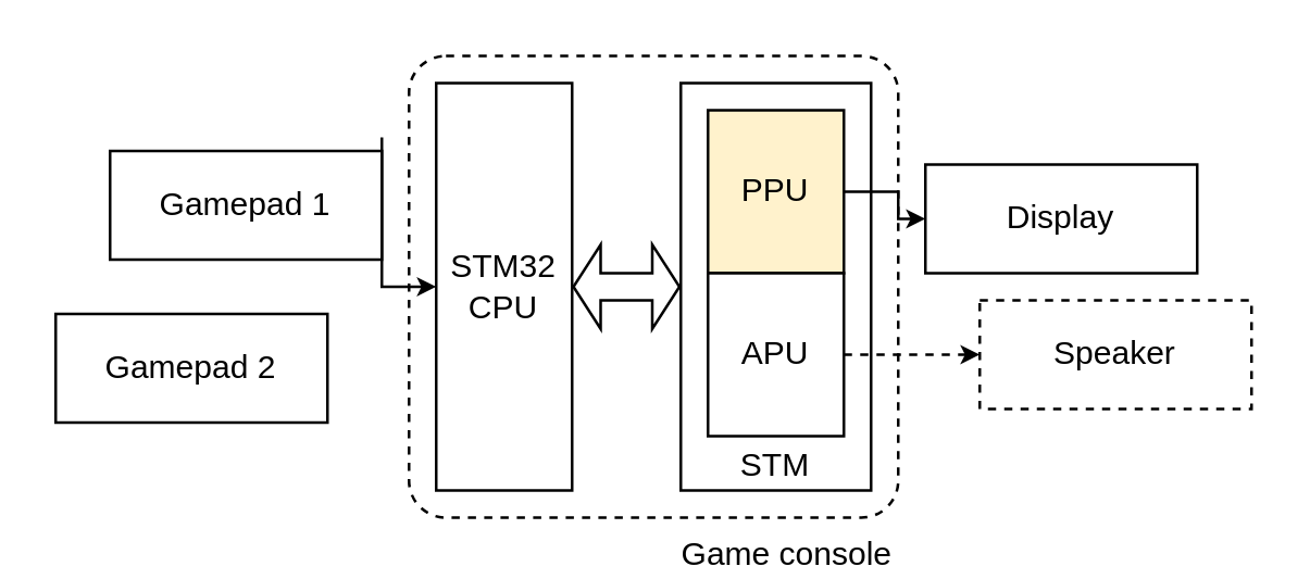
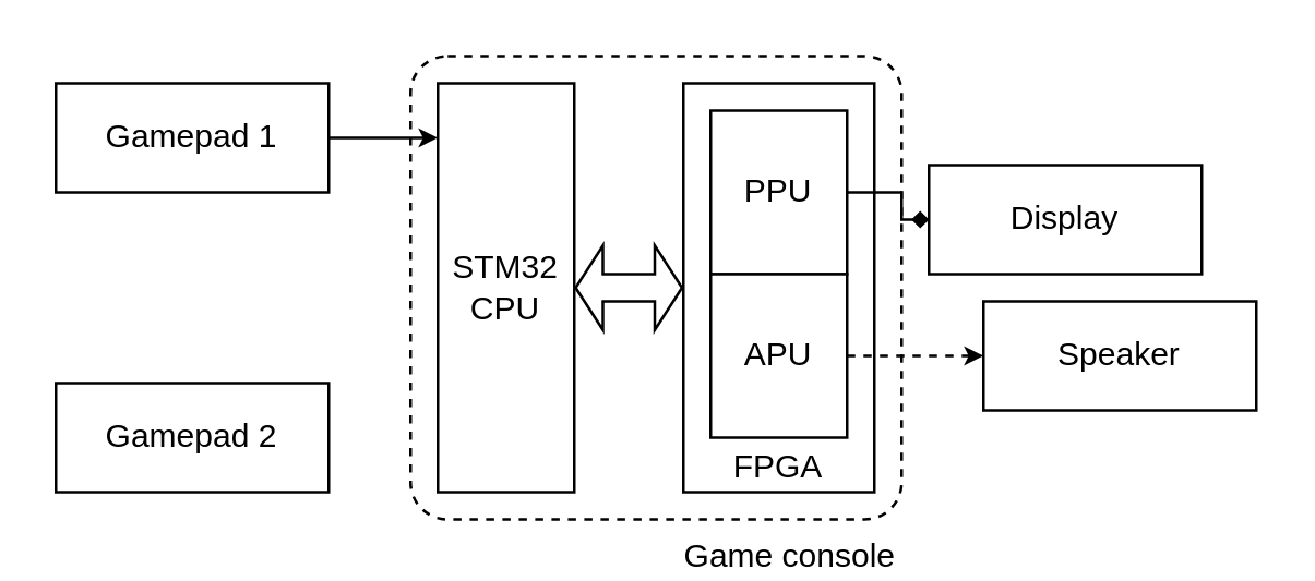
  <mxCell id="0" />
  <mxCell id="1" parent="0" />
  <mxCell id="2" value="Game console" style="rounded=1;whiteSpace=wrap;html=1;fillColor=none;dashed=1;arcSize=8;align=right;verticalAlign=top;labelPosition=center;verticalLabelPosition=bottom;movable=1;resizable=1;rotatable=1;deletable=1;editable=1;connectable=1;" vertex="1" parent="1"><mxGeometry x="150" width="180" height="170" as="geometry" y="20" /></mxCell>
  <mxCell id="3" style="edgeStyle=orthogonalEdgeStyle;rounded=0;orthogonalLoop=1;jettySize=auto;html=1;shape=flexArrow;startArrow=block;endSize=3;startSize=3;strokeWidth=1;" edge="1" parent="1" source="4" target="9"><mxGeometry relative="1" as="geometry" /></mxCell>
  <mxCell id="4" value="STM32 CPU" style="rounded=0;whiteSpace=wrap;html=1;" vertex="1" parent="1"><mxGeometry x="160" y="30" width="50" height="150" as="geometry" /></mxCell>
  <mxCell id="5" style="edgeStyle=orthogonalEdgeStyle;rounded=0;orthogonalLoop=1;jettySize=auto;html=1;strokeWidth=1;startArrow=none;startFill=0;endSize=4;startSize=4;" edge="1" parent="1" source="6" target="4"><mxGeometry relative="1" as="geometry"><Array as="points"><mxPoint x="140" y="50" /><mxPoint x="140" y="50" /></Array></mxGeometry></mxCell>
- <mxCell id="6" value="Gamepad 1" style="rounded=0;whiteSpace=wrap;html=1;" vertex="1" parent="1"><mxGeometry x="40" y="55" width="100" height="40" as="geometry" /></mxCell>
- <mxCell id="7" value="Gamepad 2" style="rounded=0;whiteSpace=wrap;html=1;glass=0;" vertex="1" parent="1"><mxGeometry x="20" y="115" width="100" height="40" as="geometry" /></mxCell>
+ <mxCell id="6" value="Gamepad 1" style="rounded=0;whiteSpace=wrap;html=1;" vertex="1" parent="1"><mxGeometry y="30" width="100" height="40" as="geometry" x="20" /></mxCell>
+ <mxCell id="7" value="Gamepad 2" style="rounded=0;whiteSpace=wrap;html=1;glass=0;" vertex="1" parent="1"><mxGeometry y="140" width="100" height="40" as="geometry" x="20" /></mxCell>
  <mxCell id="8" value="Display" style="rounded=0;whiteSpace=wrap;html=1;" vertex="1" parent="1"><mxGeometry x="340" y="60" width="100" height="40" as="geometry" /></mxCell>
- <mxCell id="9" value="STM" style="rounded=0;whiteSpace=wrap;html=1;verticalAlign=bottom;" vertex="1" parent="1"><mxGeometry x="250" y="30" width="70" height="150" as="geometry" /></mxCell>
- <mxCell id="10" value="Speaker" style="rounded=0;whiteSpace=wrap;html=1;dashed=1;" vertex="1" parent="1"><mxGeometry x="360" y="110" width="100" height="40" as="geometry" /></mxCell>
- <mxCell id="11" style="edgeStyle=orthogonalEdgeStyle;rounded=0;orthogonalLoop=1;jettySize=auto;html=1;strokeWidth=1;startArrow=none;startFill=0;endSize=4;startSize=4;" edge="1" parent="1" source="12" target="8"><mxGeometry relative="1" as="geometry" /></mxCell>
- <mxCell id="12" value="PPU" style="rounded=0;whiteSpace=wrap;html=1;fillColor=#fff2cc;" vertex="1" parent="1"><mxGeometry x="260" y="40" width="50" height="60" as="geometry" /></mxCell>
+ <mxCell id="9" value="FPGA" style="rounded=0;whiteSpace=wrap;html=1;verticalAlign=bottom;" vertex="1" parent="1"><mxGeometry x="250" y="30" width="70" height="150" as="geometry" /></mxCell>
+ <mxCell id="10" value="Speaker" style="rounded=0;whiteSpace=wrap;html=1;" vertex="1" parent="1"><mxGeometry x="360" y="110" width="100" height="40" as="geometry" /></mxCell>
+ <mxCell id="11" style="edgeStyle=orthogonalEdgeStyle;rounded=0;orthogonalLoop=1;jettySize=auto;html=1;strokeWidth=1;startArrow=none;startFill=0;endSize=4;startSize=4;endArrow=diamond;" edge="1" parent="1" source="12" target="8"><mxGeometry relative="1" as="geometry" /></mxCell>
+ <mxCell id="12" value="PPU" style="rounded=0;whiteSpace=wrap;html=1;" vertex="1" parent="1"><mxGeometry x="260" y="40" width="50" height="60" as="geometry" /></mxCell>
  <mxCell id="13" style="edgeStyle=orthogonalEdgeStyle;rounded=0;orthogonalLoop=1;jettySize=auto;html=1;strokeWidth=1;startArrow=none;startFill=0;endSize=4;startSize=4;dashed=1;" edge="1" parent="1" source="14" target="10"><mxGeometry relative="1" as="geometry" /></mxCell>
  <mxCell id="14" value="APU" style="rounded=0;whiteSpace=wrap;html=1;" vertex="1" parent="1"><mxGeometry x="260" y="100" width="50" height="60" as="geometry" /></mxCell>
